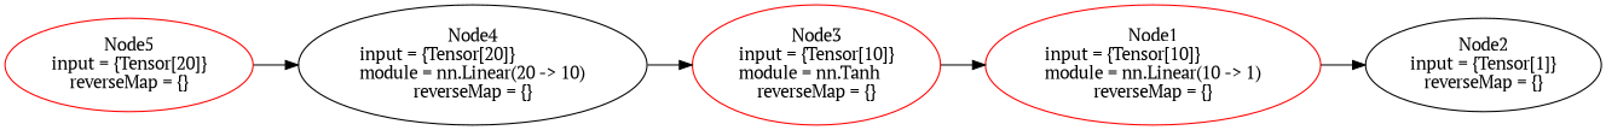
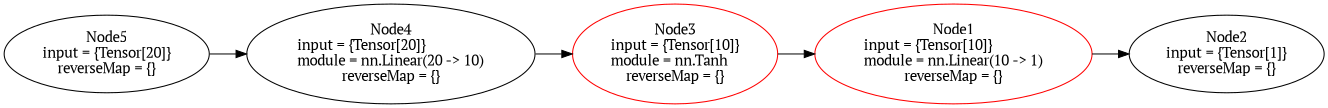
  digraph {
    rankdir=LR
    fontname="PT Serif"
    node [shape=oval color=black fontname="PT Serif"]
    edge [fontname="PT Serif"]
    n1 [height=1.2571 label="Node1\ninput = {Tensor[10]}\lmodule = nn.Linear(10 -> 1)\lreverseMap = {}" width=3.4727 color=red]
    n2 [height=0.98209 label="Node2\ninput = {Tensor[1]}\lreverseMap = {}" width=2.5011]
    n3 [height=1.2571 label="Node3\ninput = {Tensor[10]}\lmodule = nn.Tanh\lreverseMap = {}" width=2.6386 color=red]
    n4 [height=1.2571 label="Node4\ninput = {Tensor[20]}\lmodule = nn.Linear(20 -> 10)\lreverseMap = {}" width=3.6102]
-   n5 [height=0.98209 label="Node5\ninput = {Tensor[20]}\lreverseMap = {}" width=2.6386 color=red]
+   n5 [height=0.98209 label="Node5\ninput = {Tensor[20]}\lreverseMap = {}" width=2.6386]
    n1 -> n2
    n3 -> n1
    n4 -> n3
    n5 -> n4
  }
